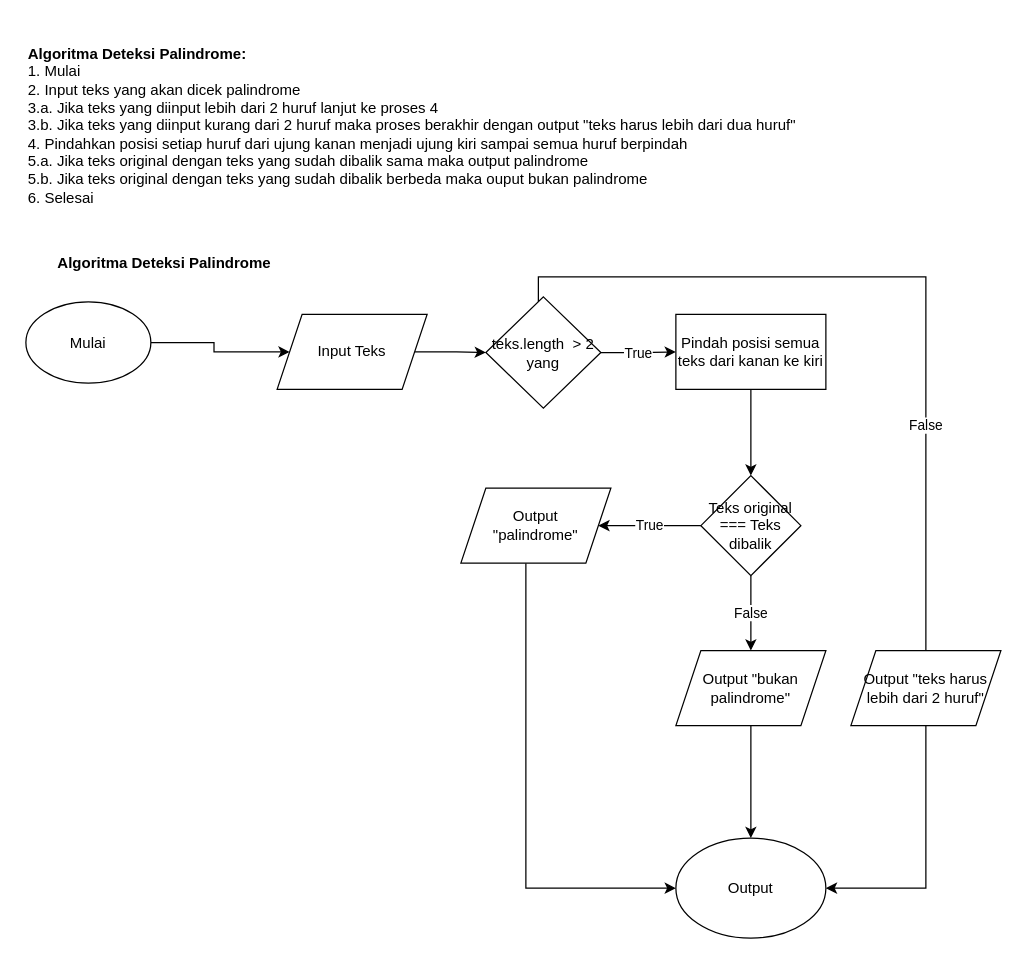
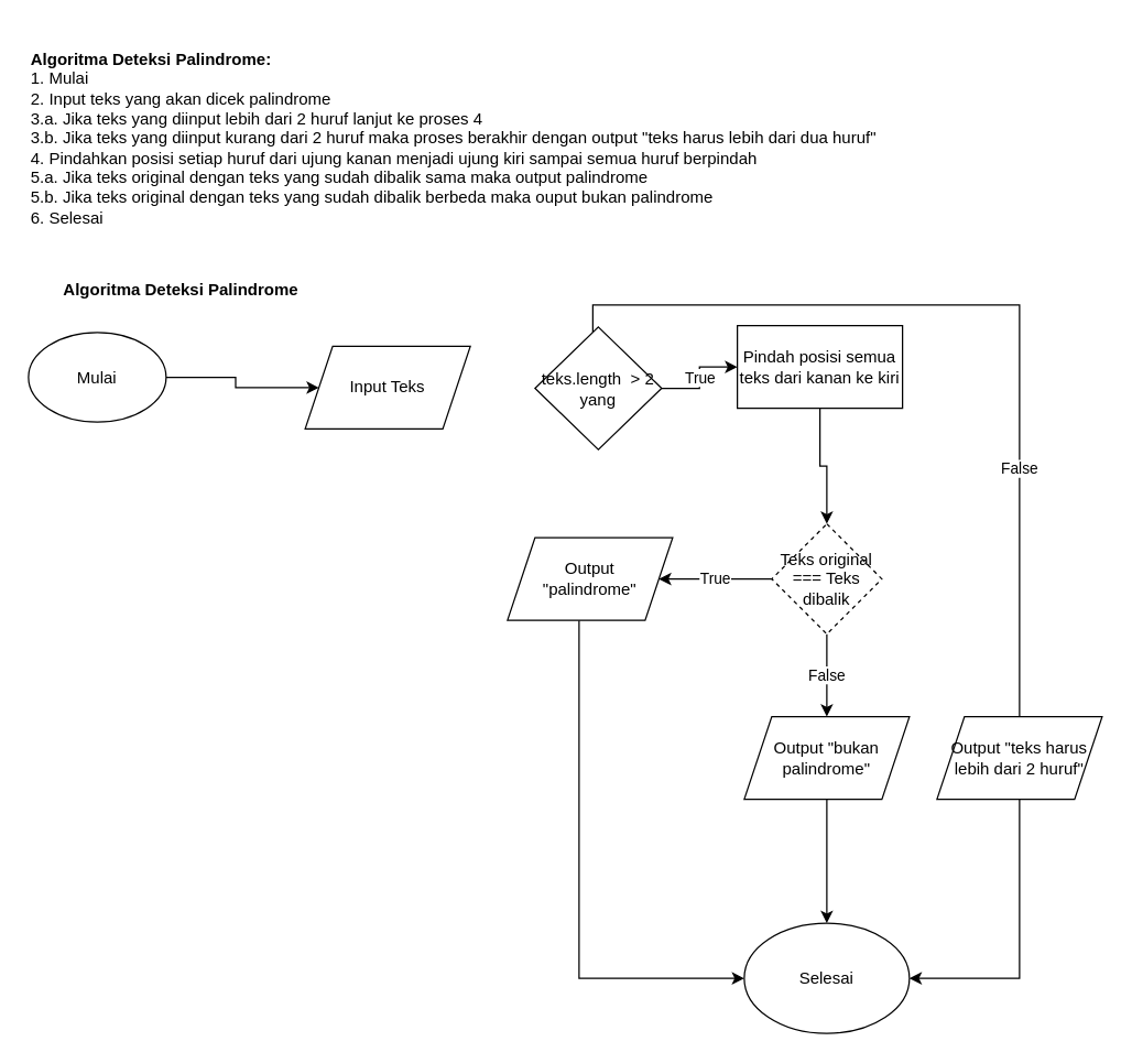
  <mxCell id="0" />
  <mxCell id="1" parent="0" />
  <mxCell id="2" value="&lt;div style=&quot;text-align: justify;&quot;&gt;&lt;b style=&quot;background-color: initial;&quot;&gt;Algoritma Deteksi Palindrome:&lt;/b&gt;&lt;/div&gt;&lt;span style=&quot;background-color: initial;&quot;&gt;&lt;div style=&quot;text-align: justify;&quot;&gt;&lt;span style=&quot;background-color: initial;&quot;&gt;1. Mulai&lt;/span&gt;&lt;/div&gt;&lt;div style=&quot;text-align: justify;&quot;&gt;&lt;span style=&quot;background-color: initial;&quot;&gt;2. Input teks yang akan dicek palindrome&lt;/span&gt;&lt;/div&gt;&lt;div style=&quot;text-align: justify;&quot;&gt;&lt;span style=&quot;background-color: initial;&quot;&gt;3.a. Jika teks yang diinput lebih dari 2 huruf lanjut ke proses 4&lt;/span&gt;&lt;/div&gt;&lt;div style=&quot;text-align: justify;&quot;&gt;&lt;span style=&quot;background-color: initial;&quot;&gt;3.b. Jika teks yang diinput kurang dari 2 huruf maka proses berakhir dengan output &quot;teks harus lebih dari dua huruf&quot;&lt;/span&gt;&lt;/div&gt;&lt;div style=&quot;text-align: justify;&quot;&gt;&lt;span style=&quot;background-color: initial;&quot;&gt;4. Pindahkan posisi setiap huruf dari ujung kanan menjadi ujung kiri sampai semua huruf berpindah&lt;/span&gt;&lt;/div&gt;&lt;/span&gt;&lt;div style=&quot;text-align: justify;&quot;&gt;&lt;span style=&quot;background-color: initial;&quot;&gt;5.a. Jika teks original dengan teks yang sudah dibalik sama maka output palindrome&lt;/span&gt;&lt;/div&gt;&lt;div style=&quot;text-align: justify;&quot;&gt;&lt;span style=&quot;background-color: initial;&quot;&gt;5.b. Jika teks original dengan teks yang sudah dibalik berbeda maka ouput bukan palindrome&lt;/span&gt;&lt;/div&gt;&lt;div style=&quot;text-align: justify;&quot;&gt;&lt;span style=&quot;background-color: initial;&quot;&gt;6. Selesai&lt;/span&gt;&lt;/div&gt;" style="text;html=1;strokeColor=none;fillColor=none;align=left;verticalAlign=middle;whiteSpace=wrap;rounded=0;" parent="1" vertex="1"><mxGeometry x="20" y="20" width="760" height="160" as="geometry" /></mxCell>
  <mxCell id="3" value="&lt;b&gt;Algoritma Deteksi Palindrome&lt;/b&gt;" style="text;html=1;strokeColor=none;fillColor=none;align=center;verticalAlign=middle;whiteSpace=wrap;rounded=0;" parent="1" vertex="1"><mxGeometry x="41" y="195" width="180" height="30" as="geometry" /></mxCell>
  <mxCell id="4" style="edgeStyle=orthogonalEdgeStyle;rounded=0;orthogonalLoop=1;jettySize=auto;html=1;entryX=0;entryY=0.5;entryDx=0;entryDy=0;" parent="1" source="5" target="7" edge="1"><mxGeometry relative="1" as="geometry" /></mxCell>
  <mxCell id="5" value="Mulai" style="ellipse;whiteSpace=wrap;html=1;" parent="1" vertex="1"><mxGeometry x="20" y="241" width="100" height="65" as="geometry" /></mxCell>
- <mxCell id="6" value="" style="edgeStyle=orthogonalEdgeStyle;rounded=0;orthogonalLoop=1;jettySize=auto;html=1;" parent="1" source="7" target="10" edge="1"><mxGeometry relative="1" as="geometry" /></mxCell>
  <mxCell id="7" value="Input Teks" style="shape=parallelogram;perimeter=parallelogramPerimeter;whiteSpace=wrap;html=1;fixedSize=1;" parent="1" vertex="1"><mxGeometry x="221" y="251" width="120" height="60" as="geometry" /></mxCell>
  <mxCell id="8" value="False" style="edgeStyle=orthogonalEdgeStyle;rounded=0;orthogonalLoop=1;jettySize=auto;html=1;entryX=1;entryY=0.5;entryDx=0;entryDy=0;" parent="1" source="10" target="20" edge="1"><mxGeometry relative="1" as="geometry"><Array as="points"><mxPoint x="430" y="221" /><mxPoint x="740" y="221" /><mxPoint x="740" y="710" /></Array><mxPoint x="740" y="360" as="targetPoint" /></mxGeometry></mxCell>
  <mxCell id="9" value="True" style="edgeStyle=orthogonalEdgeStyle;rounded=0;orthogonalLoop=1;jettySize=auto;html=1;" parent="1" source="10" target="12" edge="1"><mxGeometry relative="1" as="geometry" /></mxCell>
  <mxCell id="10" value="teks.length&amp;nbsp; &amp;gt; 2 yang" style="rhombus;whiteSpace=wrap;html=1;" parent="1" vertex="1"><mxGeometry x="388" y="237" width="92" height="89" as="geometry" /></mxCell>
  <mxCell id="11" value="" style="edgeStyle=orthogonalEdgeStyle;rounded=0;orthogonalLoop=1;jettySize=auto;html=1;" parent="1" source="12" target="15" edge="1"><mxGeometry relative="1" as="geometry" /></mxCell>
- <mxCell id="12" value="Pindah posisi semua teks dari kanan ke kiri" style="rounded=0;whiteSpace=wrap;html=1;" parent="1" vertex="1"><mxGeometry x="540" y="251" width="120" height="60" as="geometry" /></mxCell>
+ <mxCell id="12" value="Pindah posisi semua teks dari kanan ke kiri" style="rounded=0;whiteSpace=wrap;html=1;" parent="1" vertex="1"><mxGeometry x="535" y="236" width="120" height="60" as="geometry" /></mxCell>
  <mxCell id="13" value="True" style="edgeStyle=orthogonalEdgeStyle;rounded=0;orthogonalLoop=1;jettySize=auto;html=1;" parent="1" source="15" target="19" edge="1"><mxGeometry relative="1" as="geometry" /></mxCell>
  <mxCell id="14" value="False" style="edgeStyle=orthogonalEdgeStyle;rounded=0;orthogonalLoop=1;jettySize=auto;html=1;" parent="1" source="15" target="17" edge="1"><mxGeometry relative="1" as="geometry" /></mxCell>
- <mxCell id="15" value="Teks original === Teks dibalik" style="rhombus;whiteSpace=wrap;html=1;" parent="1" vertex="1"><mxGeometry x="560" y="380" width="80" height="80" as="geometry" /></mxCell>
+ <mxCell id="15" value="Teks original === Teks dibalik" style="rhombus;whiteSpace=wrap;html=1;dashed=1;" parent="1" vertex="1"><mxGeometry x="560" y="380" width="80" height="80" as="geometry" /></mxCell>
  <mxCell id="16" value="" style="edgeStyle=orthogonalEdgeStyle;rounded=0;orthogonalLoop=1;jettySize=auto;html=1;" parent="1" source="17" target="20" edge="1"><mxGeometry relative="1" as="geometry" /></mxCell>
  <mxCell id="17" value="Output &quot;bukan palindrome&quot;" style="shape=parallelogram;perimeter=parallelogramPerimeter;whiteSpace=wrap;html=1;fixedSize=1;" parent="1" vertex="1"><mxGeometry x="540" y="520" width="120" height="60" as="geometry" /></mxCell>
  <mxCell id="18" value="" style="edgeStyle=orthogonalEdgeStyle;rounded=0;orthogonalLoop=1;jettySize=auto;html=1;" parent="1" source="19" target="20" edge="1"><mxGeometry relative="1" as="geometry"><Array as="points"><mxPoint x="420" y="710" /></Array></mxGeometry></mxCell>
  <mxCell id="19" value="Output &lt;br&gt;&quot;palindrome&quot;" style="shape=parallelogram;perimeter=parallelogramPerimeter;whiteSpace=wrap;html=1;fixedSize=1;" parent="1" vertex="1"><mxGeometry x="368" y="390" width="120" height="60" as="geometry" /></mxCell>
- <mxCell id="20" value="Output" style="ellipse;whiteSpace=wrap;html=1;" parent="1" vertex="1"><mxGeometry x="540" y="670" width="120" height="80" as="geometry" /></mxCell>
+ <mxCell id="20" value="Selesai" style="ellipse;whiteSpace=wrap;html=1;" parent="1" vertex="1"><mxGeometry x="540" y="670" width="120" height="80" as="geometry" /></mxCell>
  <mxCell id="21" value="Output &quot;teks harus lebih dari 2 huruf&quot;" style="shape=parallelogram;perimeter=parallelogramPerimeter;whiteSpace=wrap;html=1;fixedSize=1;" vertex="1" parent="1"><mxGeometry x="680" y="520" width="120" height="60" as="geometry" /></mxCell>
